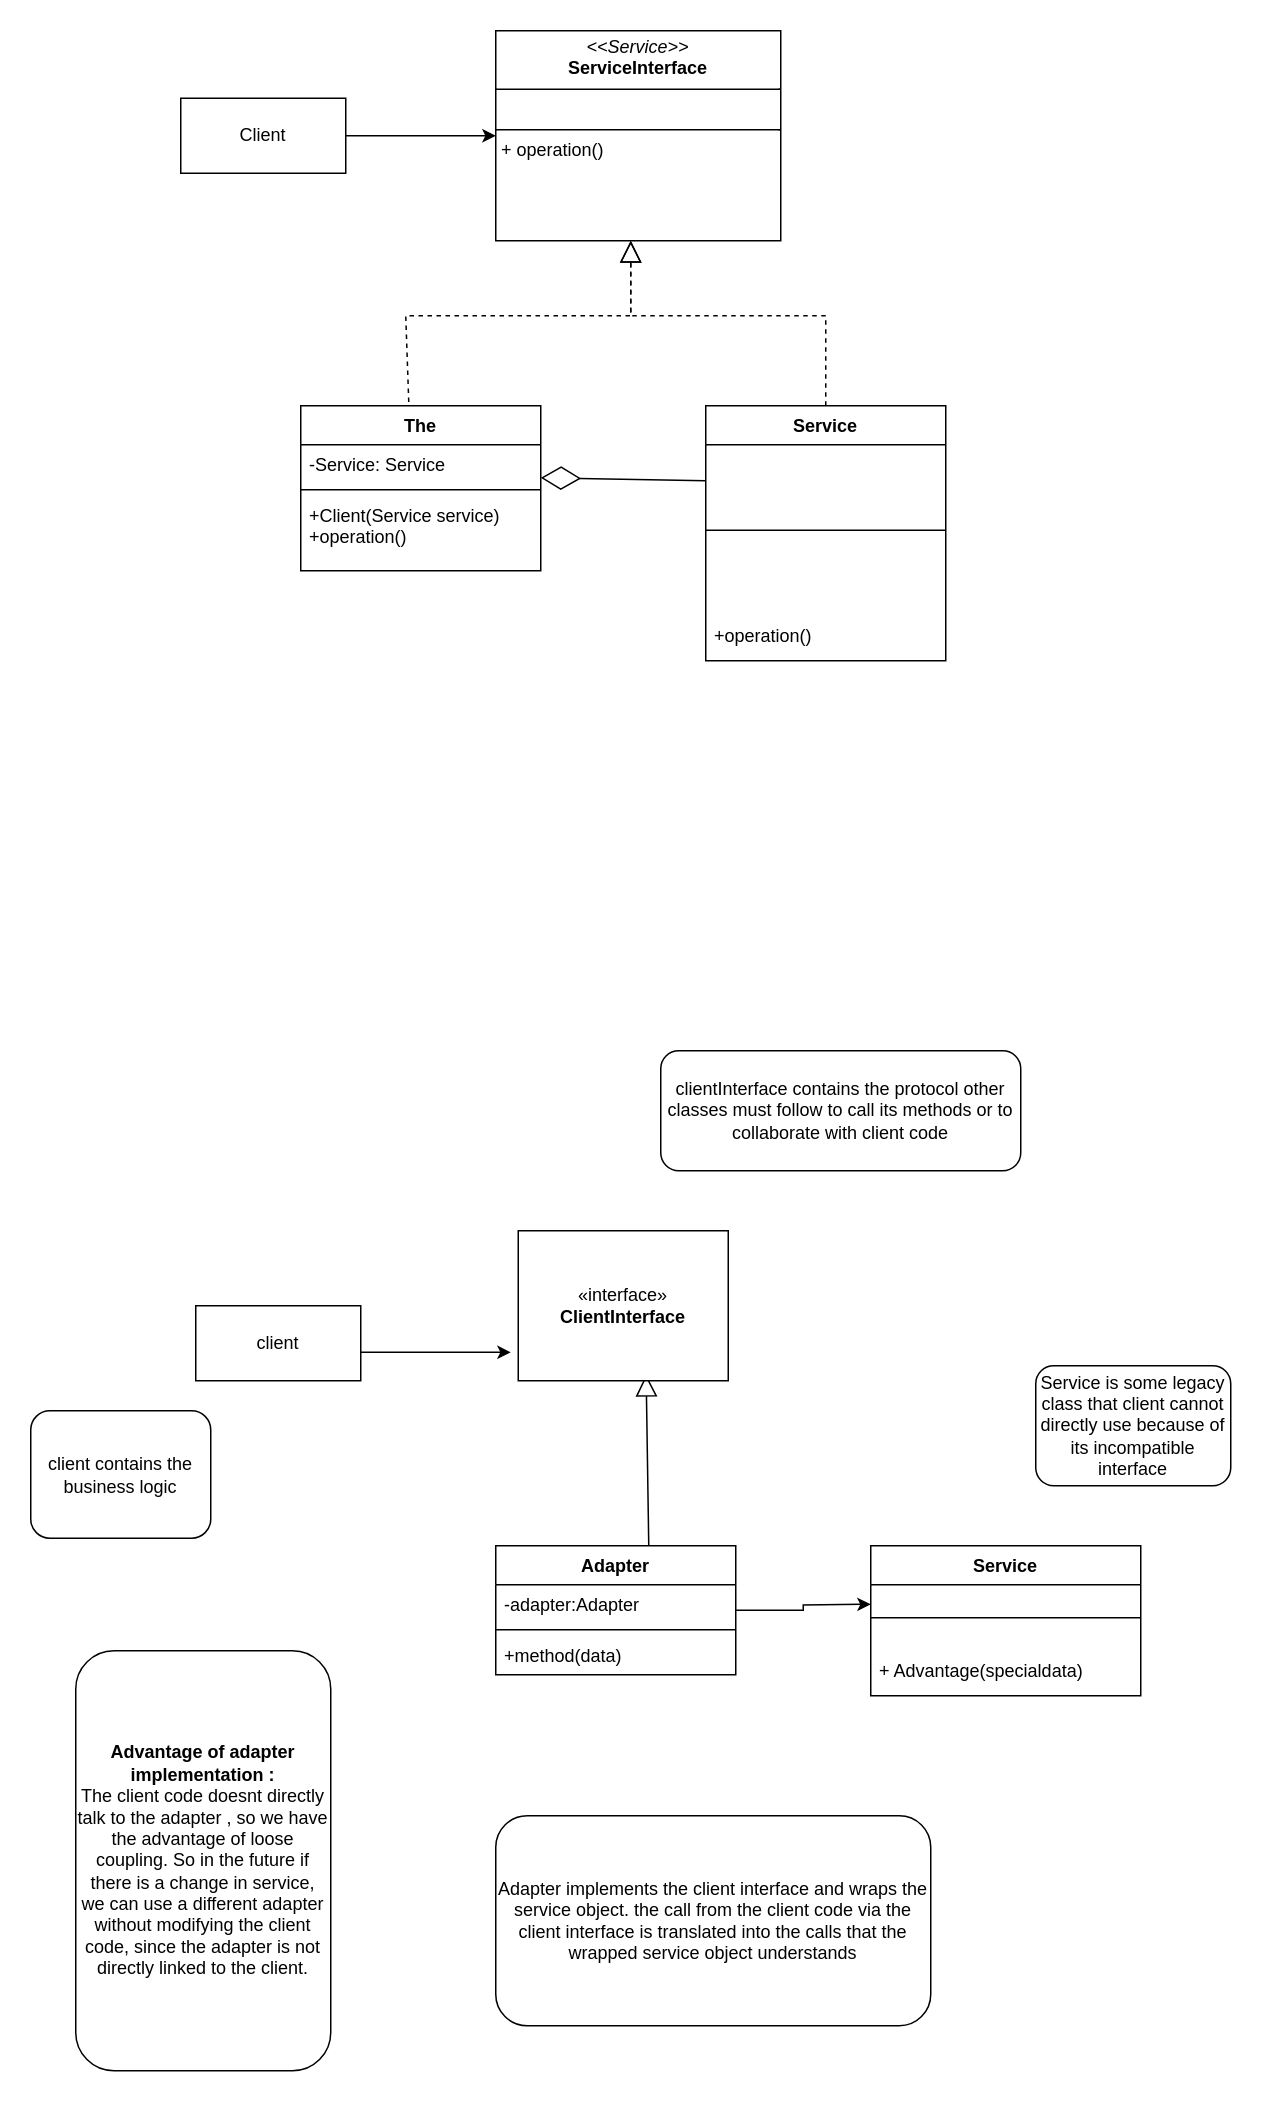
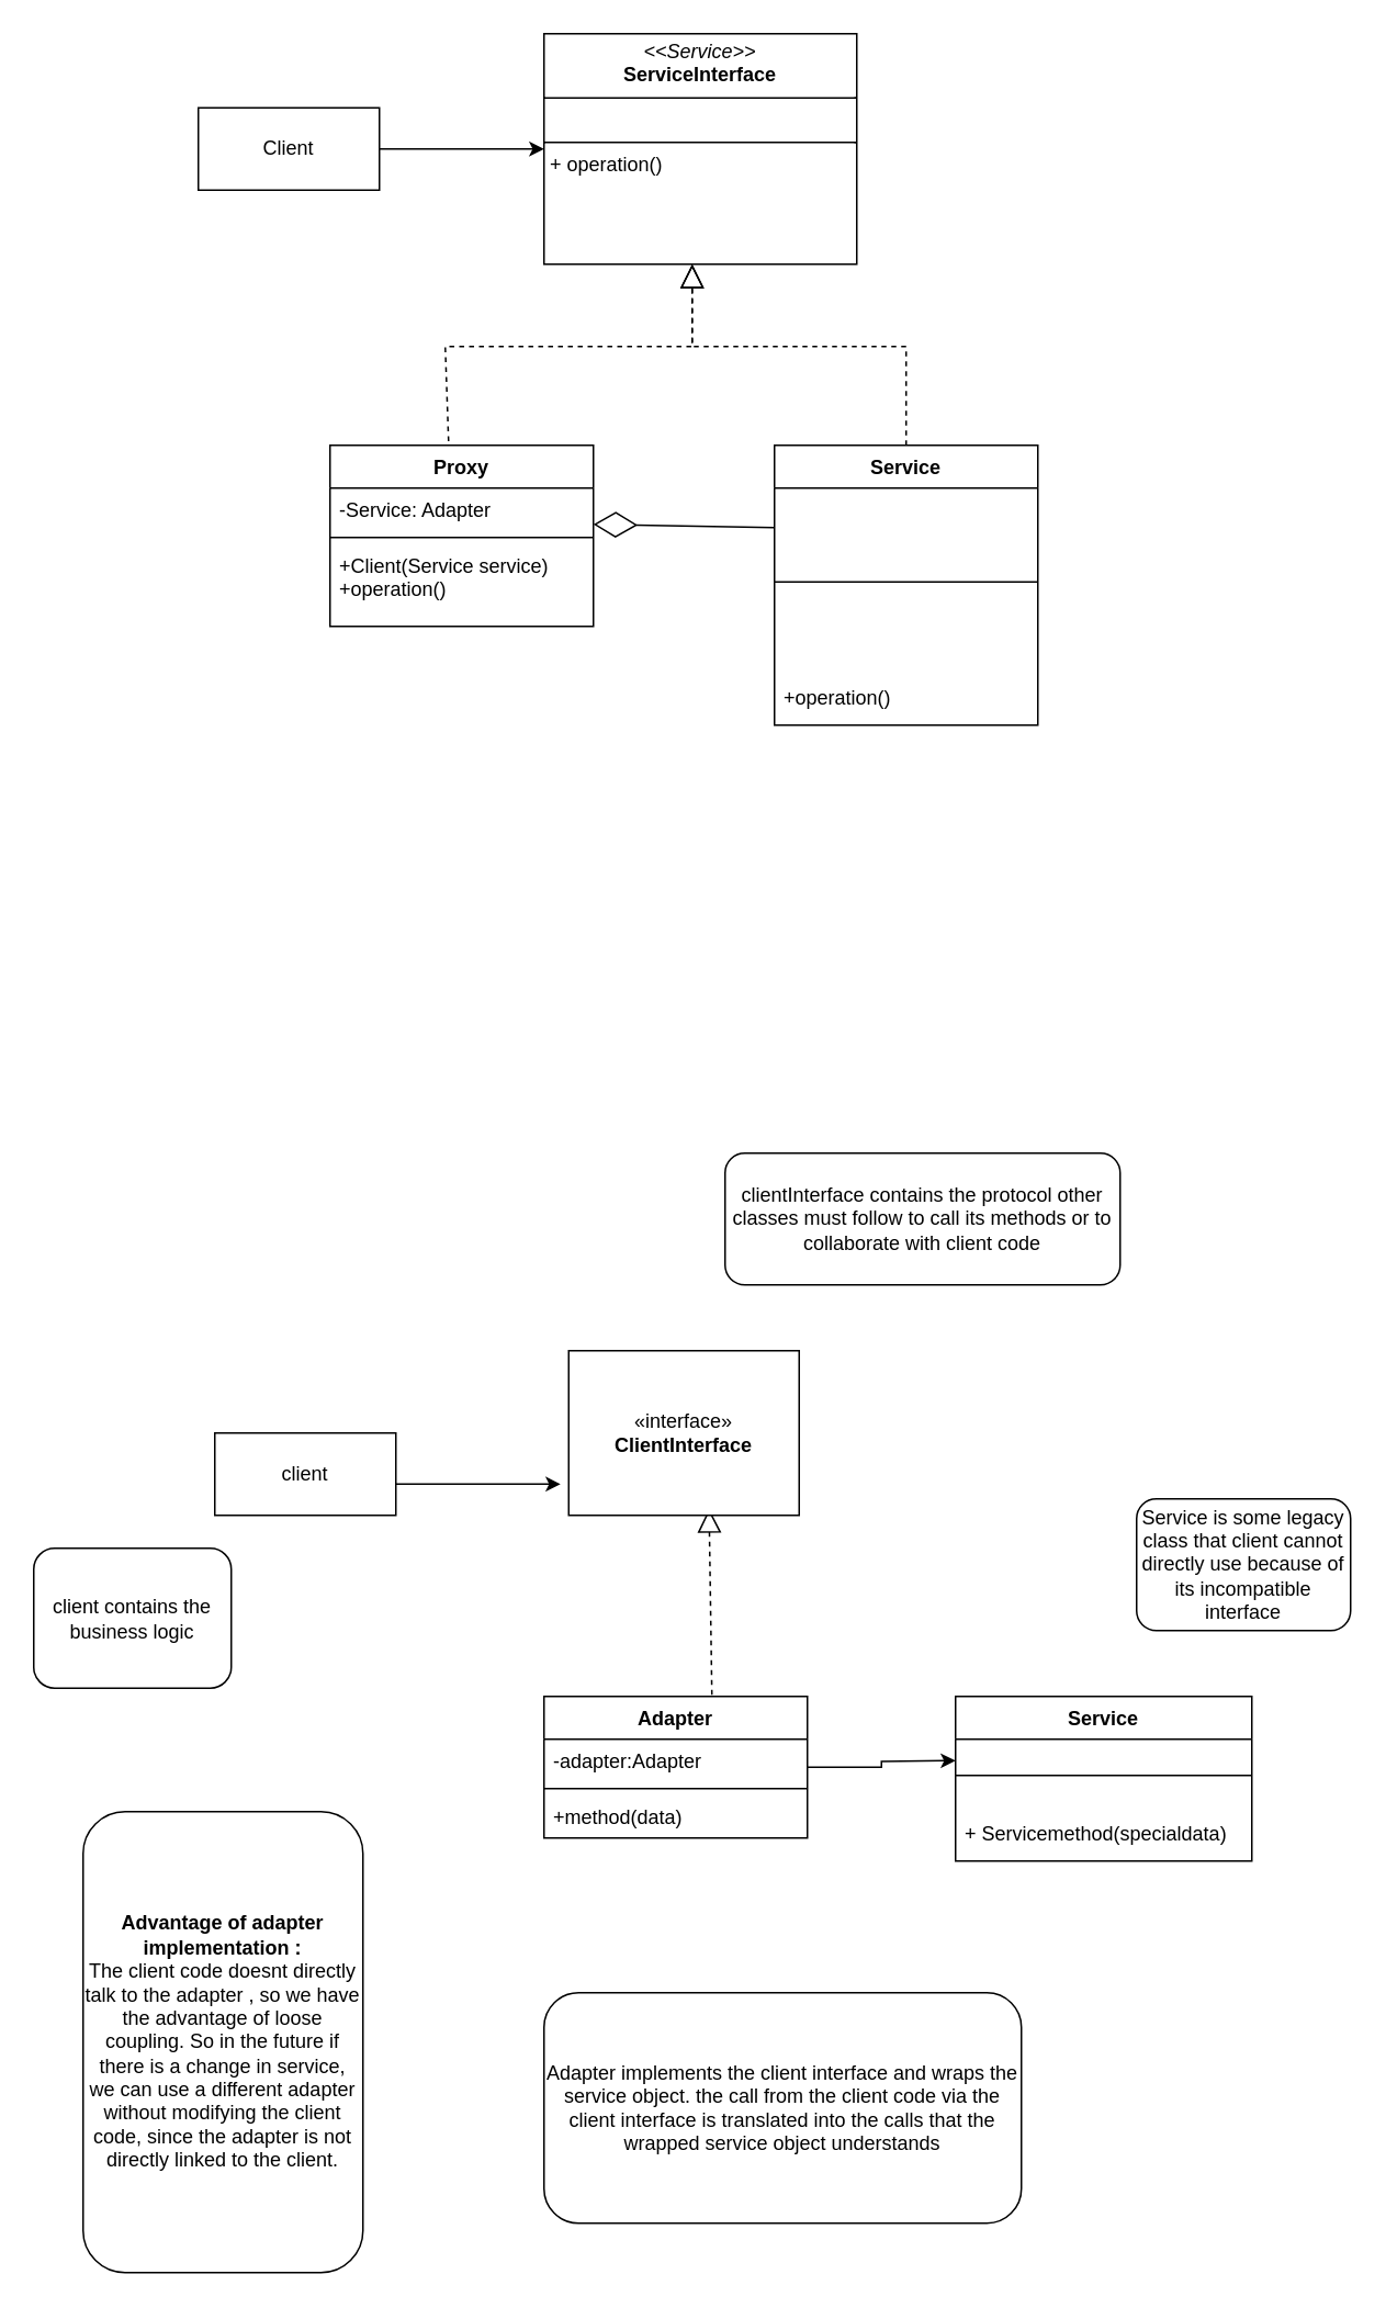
  <mxCell id="0" />
  <mxCell id="1" parent="0" />
  <mxCell id="2" value="&lt;p style=&quot;margin:0px;margin-top:4px;text-align:center;&quot;&gt;&lt;i&gt;&amp;lt;&amp;lt;Service&amp;gt;&amp;gt;&lt;/i&gt;&lt;br&gt;&lt;b&gt;ServiceInterface&lt;/b&gt;&lt;/p&gt;&lt;hr size=&quot;1&quot; style=&quot;border-style:solid;&quot;&gt;&lt;p style=&quot;margin:0px;margin-left:4px;&quot;&gt;&lt;br&gt;&lt;/p&gt;&lt;hr size=&quot;1&quot; style=&quot;border-style:solid;&quot;&gt;&lt;p style=&quot;margin:0px;margin-left:4px;&quot;&gt;+ operation()&lt;/p&gt;" style="verticalAlign=top;align=left;overflow=fill;html=1;whiteSpace=wrap;" parent="1" vertex="1"><mxGeometry x="330" y="20" width="190" height="140" as="geometry" /></mxCell>
- <mxCell id="3" value="The" style="swimlane;fontStyle=1;align=center;verticalAlign=top;childLayout=stackLayout;horizontal=1;startSize=26;horizontalStack=0;resizeParent=1;resizeParentMax=0;resizeLast=0;collapsible=1;marginBottom=0;whiteSpace=wrap;html=1;" parent="1" vertex="1"><mxGeometry x="200" y="270" width="160" height="110" as="geometry" /></mxCell>
- <mxCell id="4" value="-Service: Service" style="text;strokeColor=none;fillColor=none;align=left;verticalAlign=top;spacingLeft=4;spacingRight=4;overflow=hidden;rotatable=0;points=[[0,0.5],[1,0.5]];portConstraint=eastwest;whiteSpace=wrap;html=1;" parent="3" vertex="1"><mxGeometry y="26" width="160" height="26" as="geometry" /></mxCell>
+ <mxCell id="3" value="Proxy" style="swimlane;fontStyle=1;align=center;verticalAlign=top;childLayout=stackLayout;horizontal=1;startSize=26;horizontalStack=0;resizeParent=1;resizeParentMax=0;resizeLast=0;collapsible=1;marginBottom=0;whiteSpace=wrap;html=1;" parent="1" vertex="1"><mxGeometry x="200" y="270" width="160" height="110" as="geometry" /></mxCell>
+ <mxCell id="4" value="-Service: Adapter" style="text;strokeColor=none;fillColor=none;align=left;verticalAlign=top;spacingLeft=4;spacingRight=4;overflow=hidden;rotatable=0;points=[[0,0.5],[1,0.5]];portConstraint=eastwest;whiteSpace=wrap;html=1;" parent="3" vertex="1"><mxGeometry y="26" width="160" height="26" as="geometry" /></mxCell>
  <mxCell id="5" value="" style="line;strokeWidth=1;fillColor=none;align=left;verticalAlign=middle;spacingTop=-1;spacingLeft=3;spacingRight=3;rotatable=0;labelPosition=right;points=[];portConstraint=eastwest;strokeColor=inherit;" parent="3" vertex="1"><mxGeometry y="52" width="160" height="8" as="geometry" /></mxCell>
  <mxCell id="6" value="+Client(Service service)&lt;div&gt;+operation()&lt;/div&gt;" style="text;strokeColor=none;fillColor=none;align=left;verticalAlign=top;spacingLeft=4;spacingRight=4;overflow=hidden;rotatable=0;points=[[0,0.5],[1,0.5]];portConstraint=eastwest;whiteSpace=wrap;html=1;" parent="3" vertex="1"><mxGeometry y="60" width="160" height="50" as="geometry" /></mxCell>
  <mxCell id="7" value="Service" style="swimlane;fontStyle=1;align=center;verticalAlign=top;childLayout=stackLayout;horizontal=1;startSize=26;horizontalStack=0;resizeParent=1;resizeParentMax=0;resizeLast=0;collapsible=1;marginBottom=0;whiteSpace=wrap;html=1;" parent="1" vertex="1"><mxGeometry x="470" y="270" width="160" height="170" as="geometry" /></mxCell>
  <mxCell id="8" value="" style="line;strokeWidth=1;fillColor=none;align=left;verticalAlign=middle;spacingTop=-1;spacingLeft=3;spacingRight=3;rotatable=0;labelPosition=right;points=[];portConstraint=eastwest;strokeColor=inherit;" parent="7" vertex="1"><mxGeometry y="26" width="160" height="114" as="geometry" /></mxCell>
  <mxCell id="9" value="+operation()" style="text;strokeColor=none;fillColor=none;align=left;verticalAlign=top;spacingLeft=4;spacingRight=4;overflow=hidden;rotatable=0;points=[[0,0.5],[1,0.5]];portConstraint=eastwest;whiteSpace=wrap;html=1;" parent="7" vertex="1"><mxGeometry y="140" width="160" height="30" as="geometry" /></mxCell>
  <mxCell id="10" value="" style="endArrow=block;dashed=1;endFill=0;endSize=12;html=1;rounded=0;exitX=0.45;exitY=-0.023;exitDx=0;exitDy=0;exitPerimeter=0;" parent="1" source="3" edge="1"><mxGeometry width="160" relative="1" as="geometry"><mxPoint x="290" y="340" as="sourcePoint" /><mxPoint x="420" y="160" as="targetPoint" /><Array as="points"><mxPoint x="270" y="210" /><mxPoint x="420" y="210" /></Array></mxGeometry></mxCell>
  <mxCell id="11" value="" style="endArrow=block;dashed=1;endFill=0;endSize=12;html=1;rounded=0;exitX=0.5;exitY=0;exitDx=0;exitDy=0;" parent="1" source="7" edge="1"><mxGeometry width="160" relative="1" as="geometry"><mxPoint x="290" y="340" as="sourcePoint" /><mxPoint x="420" y="160" as="targetPoint" /><Array as="points"><mxPoint x="550" y="210" /><mxPoint x="420" y="210" /></Array></mxGeometry></mxCell>
  <mxCell id="12" value="" style="endArrow=diamondThin;endFill=0;endSize=24;html=1;rounded=0;exitX=0;exitY=0.923;exitDx=0;exitDy=0;exitPerimeter=0;" parent="1" edge="1"><mxGeometry width="160" relative="1" as="geometry"><mxPoint x="470" y="319.998" as="sourcePoint" /><mxPoint x="360" y="318" as="targetPoint" /></mxGeometry></mxCell>
  <mxCell id="13" style="edgeStyle=orthogonalEdgeStyle;rounded=0;orthogonalLoop=1;jettySize=auto;html=1;entryX=0;entryY=0.5;entryDx=0;entryDy=0;" parent="1" source="14" target="2" edge="1"><mxGeometry relative="1" as="geometry" /></mxCell>
  <mxCell id="14" value="Client" style="html=1;whiteSpace=wrap;" parent="1" vertex="1"><mxGeometry x="120" y="65" width="110" height="50" as="geometry" /></mxCell>
- <mxCell id="15" value="" style="endArrow=block;dashed=0;endFill=0;endSize=12;html=1;rounded=0;entryX=0.609;entryY=0.96;entryDx=0;entryDy=0;entryPerimeter=0;exitX=0.638;exitY=0.058;exitDx=0;exitDy=0;exitPerimeter=0;" edge="1" parent="1" source="18" target="17"><mxGeometry width="160" relative="1" as="geometry"><mxPoint x="430" y="1020" as="sourcePoint" /><mxPoint x="408.04" y="940.988" as="targetPoint" /></mxGeometry></mxCell>
+ <mxCell id="15" value="" style="endArrow=block;dashed=1;endFill=0;endSize=12;html=1;rounded=0;entryX=0.609;entryY=0.96;entryDx=0;entryDy=0;entryPerimeter=0;exitX=0.638;exitY=0.058;exitDx=0;exitDy=0;exitPerimeter=0;" edge="1" parent="1" source="18" target="17"><mxGeometry width="160" relative="1" as="geometry"><mxPoint x="430" y="1020" as="sourcePoint" /><mxPoint x="408.04" y="940.988" as="targetPoint" /></mxGeometry></mxCell>
  <mxCell id="16" style="edgeStyle=orthogonalEdgeStyle;rounded=0;orthogonalLoop=1;jettySize=auto;html=1;entryX=0;entryY=0.5;entryDx=0;entryDy=0;" edge="1" parent="1"><mxGeometry relative="1" as="geometry"><mxPoint x="240" y="901" as="sourcePoint" /><mxPoint x="340" y="901" as="targetPoint" /></mxGeometry></mxCell>
  <mxCell id="17" value="«interface»&lt;br&gt;&lt;b&gt;ClientInterface&lt;/b&gt;" style="html=1;whiteSpace=wrap;" vertex="1" parent="1"><mxGeometry x="345" y="820" width="140" height="100" as="geometry" /></mxCell>
  <mxCell id="18" value="Adapter" style="swimlane;fontStyle=1;align=center;verticalAlign=top;childLayout=stackLayout;horizontal=1;startSize=26;horizontalStack=0;resizeParent=1;resizeParentMax=0;resizeLast=0;collapsible=1;marginBottom=0;whiteSpace=wrap;html=1;" vertex="1" parent="1"><mxGeometry x="330" y="1030" width="160" height="86" as="geometry" /></mxCell>
  <mxCell id="19" value="-adapter:Adapter" style="text;strokeColor=none;fillColor=none;align=left;verticalAlign=top;spacingLeft=4;spacingRight=4;overflow=hidden;rotatable=0;points=[[0,0.5],[1,0.5]];portConstraint=eastwest;whiteSpace=wrap;html=1;" vertex="1" parent="18"><mxGeometry y="26" width="160" height="26" as="geometry" /></mxCell>
  <mxCell id="20" value="" style="line;strokeWidth=1;fillColor=none;align=left;verticalAlign=middle;spacingTop=-1;spacingLeft=3;spacingRight=3;rotatable=0;labelPosition=right;points=[];portConstraint=eastwest;strokeColor=inherit;" vertex="1" parent="18"><mxGeometry y="52" width="160" height="8" as="geometry" /></mxCell>
  <mxCell id="21" value="+method(data)" style="text;strokeColor=none;fillColor=none;align=left;verticalAlign=top;spacingLeft=4;spacingRight=4;overflow=hidden;rotatable=0;points=[[0,0.5],[1,0.5]];portConstraint=eastwest;whiteSpace=wrap;html=1;" vertex="1" parent="18"><mxGeometry y="60" width="160" height="26" as="geometry" /></mxCell>
  <mxCell id="22" style="edgeStyle=orthogonalEdgeStyle;rounded=0;orthogonalLoop=1;jettySize=auto;html=1;entryX=0;entryY=0.5;entryDx=0;entryDy=0;" edge="1" parent="1" source="18"><mxGeometry relative="1" as="geometry"><mxPoint x="580" y="1069" as="targetPoint" /></mxGeometry></mxCell>
  <mxCell id="23" value="Service" style="swimlane;fontStyle=1;align=center;verticalAlign=top;childLayout=stackLayout;horizontal=1;startSize=26;horizontalStack=0;resizeParent=1;resizeParentMax=0;resizeLast=0;collapsible=1;marginBottom=0;whiteSpace=wrap;html=1;" vertex="1" parent="1"><mxGeometry x="580" y="1030" width="180" height="100" as="geometry" /></mxCell>
  <mxCell id="24" value="" style="line;strokeWidth=1;fillColor=none;align=left;verticalAlign=middle;spacingTop=-1;spacingLeft=3;spacingRight=3;rotatable=0;labelPosition=right;points=[];portConstraint=eastwest;strokeColor=inherit;" vertex="1" parent="23"><mxGeometry y="26" width="180" height="44" as="geometry" /></mxCell>
- <mxCell id="25" value="+ Advantage(specialdata)" style="text;strokeColor=none;fillColor=none;align=left;verticalAlign=top;spacingLeft=4;spacingRight=4;overflow=hidden;rotatable=0;points=[[0,0.5],[1,0.5]];portConstraint=eastwest;whiteSpace=wrap;html=1;" vertex="1" parent="23"><mxGeometry y="70" width="180" height="30" as="geometry" /></mxCell>
+ <mxCell id="25" value="+ Servicemethod(specialdata)" style="text;strokeColor=none;fillColor=none;align=left;verticalAlign=top;spacingLeft=4;spacingRight=4;overflow=hidden;rotatable=0;points=[[0,0.5],[1,0.5]];portConstraint=eastwest;whiteSpace=wrap;html=1;" vertex="1" parent="23"><mxGeometry y="70" width="180" height="30" as="geometry" /></mxCell>
  <mxCell id="26" value="client" style="html=1;whiteSpace=wrap;" vertex="1" parent="1"><mxGeometry x="130" y="870" width="110" height="50" as="geometry" /></mxCell>
  <mxCell id="27" value="client contains the business logic" style="rounded=1;whiteSpace=wrap;html=1;" vertex="1" parent="1"><mxGeometry x="20" y="940" width="120" height="85" as="geometry" /></mxCell>
  <mxCell id="28" value="clientInterface contains the protocol other classes must follow to call its methods or to collaborate with client code" style="rounded=1;whiteSpace=wrap;html=1;" vertex="1" parent="1"><mxGeometry x="440" y="700" width="240" height="80" as="geometry" /></mxCell>
  <mxCell id="29" value="Service is some legacy class that client cannot directly use because of its incompatible interface" style="rounded=1;whiteSpace=wrap;html=1;" vertex="1" parent="1"><mxGeometry x="690" y="910" width="130" height="80" as="geometry" /></mxCell>
  <mxCell id="30" value="Adapter implements the client interface and wraps the service object. the call from the client code via the client interface is translated into the calls that the wrapped service object understands" style="rounded=1;whiteSpace=wrap;html=1;" vertex="1" parent="1"><mxGeometry x="330" y="1210" width="290" height="140" as="geometry" /></mxCell>
  <mxCell id="31" value="&lt;b&gt;Advantage of adapter implementation :&lt;/b&gt;&lt;div&gt;The client code doesnt directly talk to the adapter , so we have the advantage of loose coupling. So in the future if there is a change in service, we can use a different adapter without modifying the client code, since the adapter is not directly linked to the client.&lt;/div&gt;" style="rounded=1;whiteSpace=wrap;html=1;" vertex="1" parent="1"><mxGeometry x="50" y="1100" width="170" height="280" as="geometry" /></mxCell>
